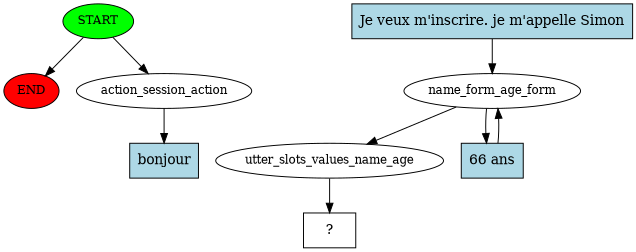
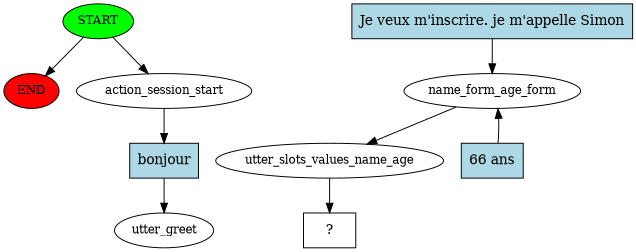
  digraph {
    fontname="DejaVu Serif"
    node [fontname="DejaVu Serif" fontsize=12]
    edge [fontname="DejaVu Serif"]
    n1 [fillcolor=green label=START style=filled]
    n2 [fillcolor=red label=END style=filled]
-   n3 [label=action_session_action]
+   n3 [label=action_session_start]
    n4 [fillcolor=lightblue label=bonjour shape=rect style=filled fontsize=""]
+   n5 [label=utter_greet]
    n6 [fillcolor=lightblue label="Je veux m'inscrire. je m'appelle Simon" shape=rect style=filled fontsize=""]
    n7 [label=name_form_age_form]
    n8 [label=utter_slots_values_name_age]
    n9 [fillcolor=lightblue label="66 ans" shape=rect style=filled fontsize=""]
    n10 [label="  ?  " shape=rect fontsize=""]
    n1 -> n2
    n1 -> n3
    n3 -> n4
+   n4 -> n5
    n6 -> n7
    n7 -> n8
-   n7 -> n9
    n8 -> n10
    n9 -> n7
  }
